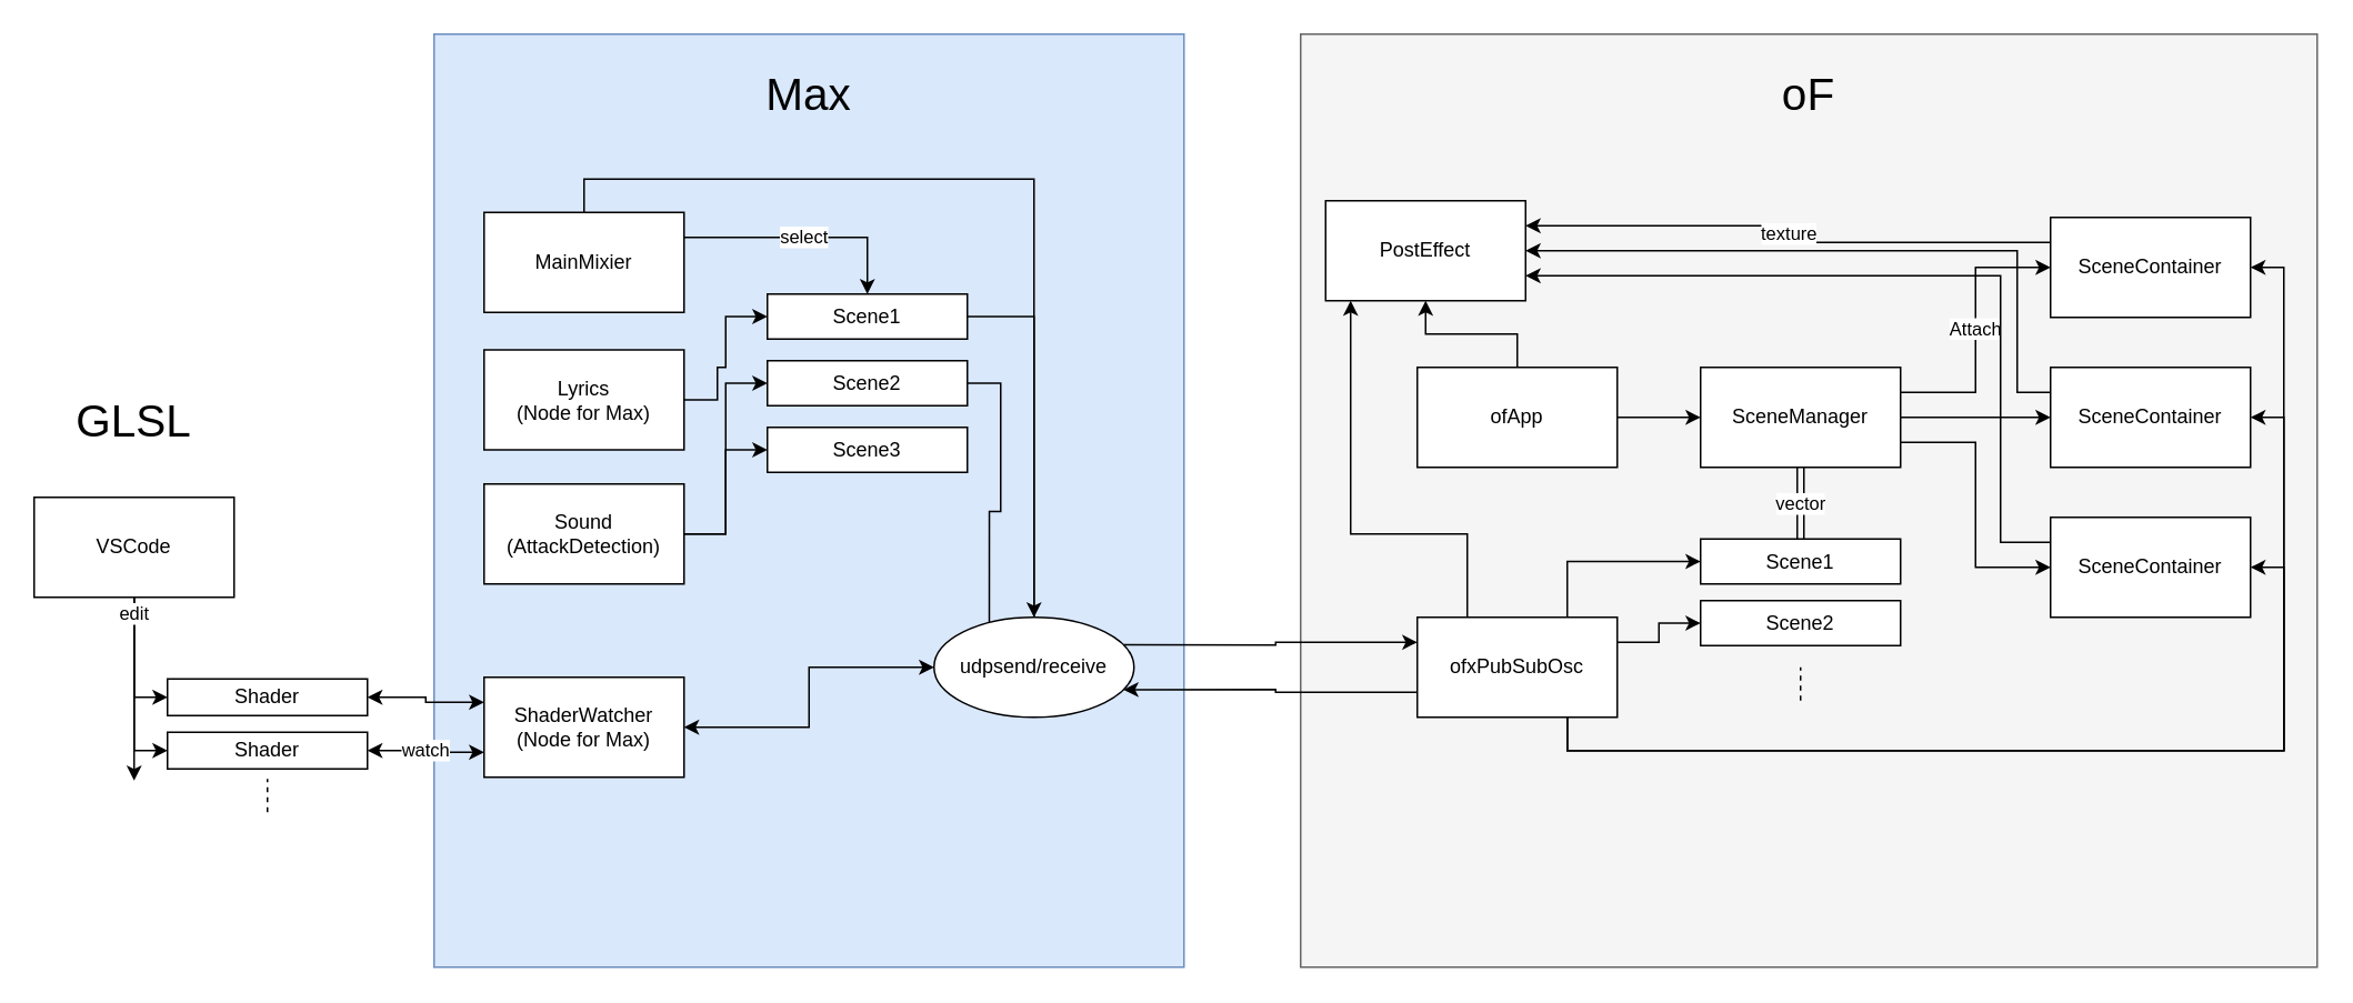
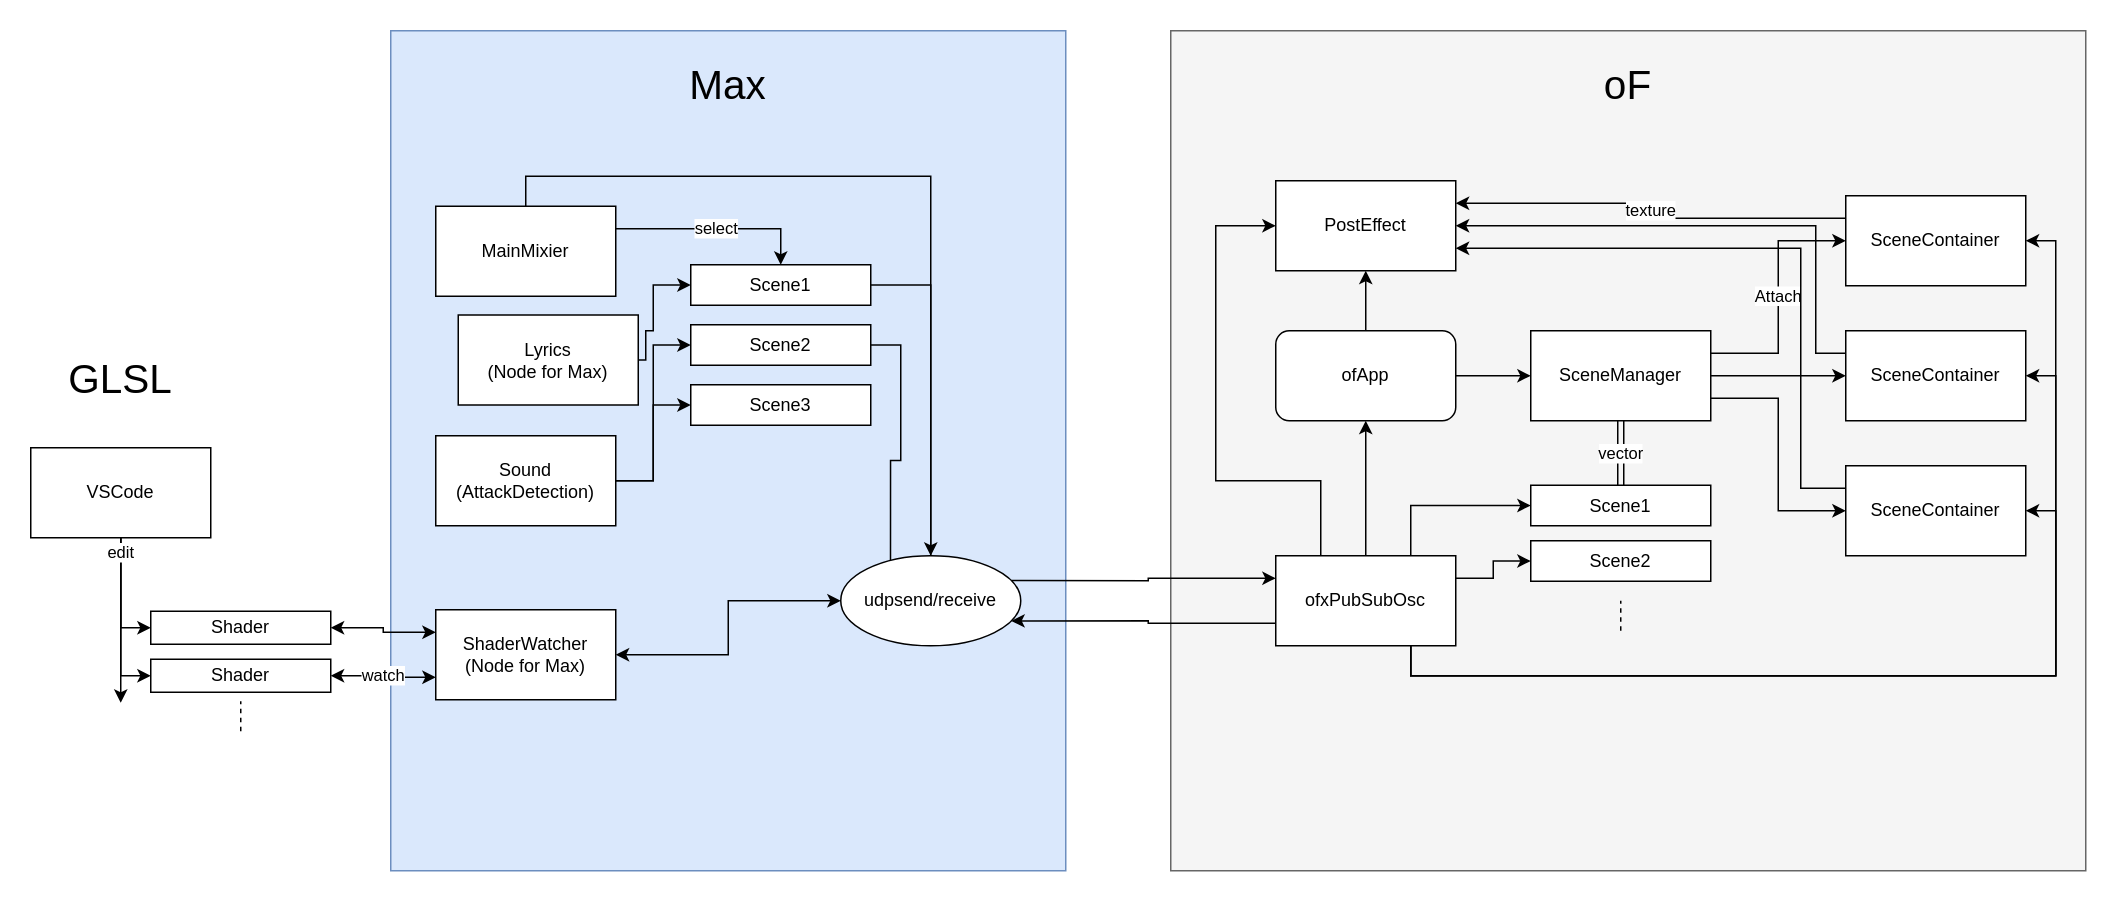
  <mxCell id="0" />
  <mxCell id="1" parent="0" />
  <mxCell id="2" value="" style="rounded=0;whiteSpace=wrap;html=1;fillColor=#dae8fc;strokeColor=#6c8ebf;" vertex="1" parent="1"><mxGeometry x="260" y="20" width="450" height="560" as="geometry" /></mxCell>
  <mxCell id="3" value="" style="rounded=0;whiteSpace=wrap;html=1;fillColor=#f5f5f5;strokeColor=#666666;fontColor=#333333;" vertex="1" parent="1"><mxGeometry x="780" y="20" width="610" height="560" as="geometry" /></mxCell>
  <mxCell id="4" style="edgeStyle=orthogonalEdgeStyle;rounded=0;orthogonalLoop=1;jettySize=auto;html=1;exitX=1;exitY=0.5;exitDx=0;exitDy=0;startArrow=none;startFill=0;endArrow=classic;endFill=1;entryX=0;entryY=0.5;entryDx=0;entryDy=0;" edge="1" parent="1" source="6" target="39"><mxGeometry relative="1" as="geometry"><mxPoint x="450" y="240" as="targetPoint" /></mxGeometry></mxCell>
  <mxCell id="5" style="edgeStyle=orthogonalEdgeStyle;rounded=0;orthogonalLoop=1;jettySize=auto;html=1;exitX=1;exitY=0.5;exitDx=0;exitDy=0;entryX=0;entryY=0.5;entryDx=0;entryDy=0;startArrow=none;startFill=0;endArrow=classic;endFill=1;" edge="1" parent="1" source="6" target="56"><mxGeometry relative="1" as="geometry" /></mxCell>
  <mxCell id="6" value="Sound&lt;br&gt;(AttackDetection)&lt;br&gt;" style="rounded=0;whiteSpace=wrap;html=1;" vertex="1" parent="1"><mxGeometry x="290" y="290" width="120" height="60" as="geometry" /></mxCell>
  <mxCell id="7" style="edgeStyle=orthogonalEdgeStyle;rounded=0;orthogonalLoop=1;jettySize=auto;html=1;exitX=0.5;exitY=0;exitDx=0;exitDy=0;startArrow=none;startFill=0;" edge="1" parent="1" source="9" target="47"><mxGeometry relative="1" as="geometry" /></mxCell>
  <mxCell id="8" value="select" style="edgeStyle=orthogonalEdgeStyle;rounded=0;orthogonalLoop=1;jettySize=auto;html=1;exitX=1;exitY=0.25;exitDx=0;exitDy=0;entryX=0.5;entryY=0;entryDx=0;entryDy=0;startArrow=none;startFill=0;endArrow=classic;endFill=1;" edge="1" parent="1" source="9" target="37"><mxGeometry relative="1" as="geometry" /></mxCell>
- <mxCell id="9" value="MainMixier" style="rounded=0;whiteSpace=wrap;html=1;" vertex="1" parent="1"><mxGeometry x="290" y="127" width="120" height="60" as="geometry" /></mxCell>
+ <mxCell id="9" value="MainMixier" style="rounded=0;whiteSpace=wrap;html=1;" vertex="1" parent="1"><mxGeometry x="290" y="137" width="120" height="60" as="geometry" /></mxCell>
  <mxCell id="10" value="Attach" style="edgeStyle=orthogonalEdgeStyle;rounded=0;orthogonalLoop=1;jettySize=auto;html=1;exitX=1;exitY=0.25;exitDx=0;exitDy=0;entryX=0;entryY=0.5;entryDx=0;entryDy=0;" edge="1" parent="1" source="14" target="16"><mxGeometry relative="1" as="geometry" /></mxCell>
  <mxCell id="11" style="edgeStyle=orthogonalEdgeStyle;rounded=0;orthogonalLoop=1;jettySize=auto;html=1;exitX=1;exitY=0.5;exitDx=0;exitDy=0;" edge="1" parent="1" source="14" target="18"><mxGeometry relative="1" as="geometry" /></mxCell>
  <mxCell id="12" style="edgeStyle=orthogonalEdgeStyle;rounded=0;orthogonalLoop=1;jettySize=auto;html=1;exitX=1;exitY=0.75;exitDx=0;exitDy=0;entryX=0;entryY=0.5;entryDx=0;entryDy=0;" edge="1" parent="1" source="14" target="20"><mxGeometry relative="1" as="geometry" /></mxCell>
  <mxCell id="13" value="vector" style="edgeStyle=orthogonalEdgeStyle;rounded=0;orthogonalLoop=1;jettySize=auto;html=1;exitX=0.5;exitY=1;exitDx=0;exitDy=0;shape=link;" edge="1" parent="1" source="14" target="24"><mxGeometry relative="1" as="geometry" /></mxCell>
  <mxCell id="14" value="SceneManager&lt;br&gt;" style="rounded=0;whiteSpace=wrap;html=1;" vertex="1" parent="1"><mxGeometry x="1020" y="220" width="120" height="60" as="geometry" /></mxCell>
  <mxCell id="15" value="texture" style="edgeStyle=orthogonalEdgeStyle;rounded=0;orthogonalLoop=1;jettySize=auto;html=1;exitX=0;exitY=0.25;exitDx=0;exitDy=0;entryX=1;entryY=0.25;entryDx=0;entryDy=0;" edge="1" parent="1" source="16" target="45"><mxGeometry relative="1" as="geometry" /></mxCell>
  <mxCell id="16" value="SceneContainer" style="rounded=0;whiteSpace=wrap;html=1;" vertex="1" parent="1"><mxGeometry x="1230" y="130" width="120" height="60" as="geometry" /></mxCell>
  <mxCell id="17" style="edgeStyle=orthogonalEdgeStyle;rounded=0;orthogonalLoop=1;jettySize=auto;html=1;exitX=0;exitY=0.25;exitDx=0;exitDy=0;entryX=1;entryY=0.5;entryDx=0;entryDy=0;" edge="1" parent="1" source="18" target="45"><mxGeometry relative="1" as="geometry"><Array as="points"><mxPoint x="1210" y="235" /><mxPoint x="1210" y="150" /></Array></mxGeometry></mxCell>
  <mxCell id="18" value="SceneContainer" style="rounded=0;whiteSpace=wrap;html=1;" vertex="1" parent="1"><mxGeometry x="1230" y="220" width="120" height="60" as="geometry" /></mxCell>
  <mxCell id="19" style="edgeStyle=orthogonalEdgeStyle;rounded=0;orthogonalLoop=1;jettySize=auto;html=1;exitX=0;exitY=0.25;exitDx=0;exitDy=0;entryX=1;entryY=0.75;entryDx=0;entryDy=0;" edge="1" parent="1" source="20" target="45"><mxGeometry relative="1" as="geometry"><Array as="points"><mxPoint x="1200" y="325" /><mxPoint x="1200" y="165" /></Array></mxGeometry></mxCell>
  <mxCell id="20" value="SceneContainer" style="rounded=0;whiteSpace=wrap;html=1;" vertex="1" parent="1"><mxGeometry x="1230" y="310" width="120" height="60" as="geometry" /></mxCell>
  <mxCell id="21" style="edgeStyle=orthogonalEdgeStyle;rounded=0;orthogonalLoop=1;jettySize=auto;html=1;exitX=1;exitY=0.5;exitDx=0;exitDy=0;" edge="1" parent="1" source="23" target="14"><mxGeometry relative="1" as="geometry" /></mxCell>
  <mxCell id="22" style="edgeStyle=orthogonalEdgeStyle;rounded=0;orthogonalLoop=1;jettySize=auto;html=1;exitX=0.5;exitY=0;exitDx=0;exitDy=0;entryX=0.5;entryY=1;entryDx=0;entryDy=0;" edge="1" parent="1" source="23" target="45"><mxGeometry relative="1" as="geometry" /></mxCell>
- <mxCell id="23" value="ofApp" style="rounded=0;whiteSpace=wrap;html=1;" vertex="1" parent="1"><mxGeometry x="850" y="220" width="120" height="60" as="geometry" /></mxCell>
+ <mxCell id="23" value="ofApp" style="whiteSpace=wrap;html=1;rounded=1;" vertex="1" parent="1"><mxGeometry x="850" y="220" width="120" height="60" as="geometry" /></mxCell>
  <mxCell id="24" value="Scene1" style="rounded=0;whiteSpace=wrap;html=1;" vertex="1" parent="1"><mxGeometry x="1020" y="323" width="120" height="27" as="geometry" /></mxCell>
  <mxCell id="25" value="" style="endArrow=none;dashed=1;html=1;" edge="1" parent="1"><mxGeometry width="50" height="50" relative="1" as="geometry"><mxPoint x="1080" y="420" as="sourcePoint" /><mxPoint x="1080" y="400" as="targetPoint" /></mxGeometry></mxCell>
  <mxCell id="26" value="Scene2" style="rounded=0;whiteSpace=wrap;html=1;" vertex="1" parent="1"><mxGeometry x="1020" y="360" width="120" height="27" as="geometry" /></mxCell>
+ <mxCell id="27" style="edgeStyle=orthogonalEdgeStyle;rounded=0;orthogonalLoop=1;jettySize=auto;html=1;exitX=0.5;exitY=0;exitDx=0;exitDy=0;" edge="1" parent="1" source="35" target="23"><mxGeometry relative="1" as="geometry" /></mxCell>
  <mxCell id="28" style="edgeStyle=orthogonalEdgeStyle;rounded=0;orthogonalLoop=1;jettySize=auto;html=1;exitX=0.75;exitY=0;exitDx=0;exitDy=0;entryX=0;entryY=0.5;entryDx=0;entryDy=0;" edge="1" parent="1" source="35" target="24"><mxGeometry relative="1" as="geometry" /></mxCell>
  <mxCell id="29" style="edgeStyle=orthogonalEdgeStyle;rounded=0;orthogonalLoop=1;jettySize=auto;html=1;exitX=1;exitY=0.25;exitDx=0;exitDy=0;entryX=0;entryY=0.5;entryDx=0;entryDy=0;" edge="1" parent="1" source="35" target="26"><mxGeometry relative="1" as="geometry" /></mxCell>
  <mxCell id="30" style="edgeStyle=orthogonalEdgeStyle;rounded=0;orthogonalLoop=1;jettySize=auto;html=1;exitX=0.75;exitY=1;exitDx=0;exitDy=0;entryX=1;entryY=0.5;entryDx=0;entryDy=0;" edge="1" parent="1" source="35" target="20"><mxGeometry relative="1" as="geometry" /></mxCell>
  <mxCell id="31" style="edgeStyle=orthogonalEdgeStyle;rounded=0;orthogonalLoop=1;jettySize=auto;html=1;exitX=0.75;exitY=1;exitDx=0;exitDy=0;entryX=1;entryY=0.5;entryDx=0;entryDy=0;" edge="1" parent="1" source="35" target="16"><mxGeometry relative="1" as="geometry" /></mxCell>
  <mxCell id="32" style="edgeStyle=orthogonalEdgeStyle;rounded=0;orthogonalLoop=1;jettySize=auto;html=1;exitX=0.75;exitY=1;exitDx=0;exitDy=0;entryX=1;entryY=0.5;entryDx=0;entryDy=0;" edge="1" parent="1" source="35" target="18"><mxGeometry relative="1" as="geometry" /></mxCell>
  <mxCell id="33" style="edgeStyle=orthogonalEdgeStyle;rounded=0;orthogonalLoop=1;jettySize=auto;html=1;exitX=0.25;exitY=0;exitDx=0;exitDy=0;" edge="1" parent="1" source="35" target="45"><mxGeometry relative="1" as="geometry"><Array as="points"><mxPoint x="880" y="320" /><mxPoint x="810" y="320" /><mxPoint x="810" y="150" /></Array></mxGeometry></mxCell>
  <mxCell id="34" style="edgeStyle=orthogonalEdgeStyle;rounded=0;orthogonalLoop=1;jettySize=auto;html=1;exitX=0;exitY=0.75;exitDx=0;exitDy=0;entryX=1;entryY=0.75;entryDx=0;entryDy=0;" edge="1" parent="1" source="35" target="47"><mxGeometry relative="1" as="geometry" /></mxCell>
  <mxCell id="35" value="ofxPubSubOsc" style="rounded=0;whiteSpace=wrap;html=1;" vertex="1" parent="1"><mxGeometry x="850" y="370" width="120" height="60" as="geometry" /></mxCell>
  <mxCell id="36" style="edgeStyle=orthogonalEdgeStyle;rounded=0;orthogonalLoop=1;jettySize=auto;html=1;exitX=1;exitY=0.5;exitDx=0;exitDy=0;entryX=0.5;entryY=0;entryDx=0;entryDy=0;startArrow=none;startFill=0;endArrow=none;endFill=0;" edge="1" parent="1" source="37" target="47"><mxGeometry relative="1" as="geometry" /></mxCell>
  <mxCell id="37" value="Scene1" style="rounded=0;whiteSpace=wrap;html=1;" vertex="1" parent="1"><mxGeometry x="460" y="176" width="120" height="27" as="geometry" /></mxCell>
  <mxCell id="38" style="edgeStyle=orthogonalEdgeStyle;rounded=0;orthogonalLoop=1;jettySize=auto;html=1;exitX=1;exitY=0.5;exitDx=0;exitDy=0;entryX=0.25;entryY=0;entryDx=0;entryDy=0;startArrow=none;startFill=0;endArrow=none;endFill=0;" edge="1" parent="1" source="39" target="47"><mxGeometry relative="1" as="geometry" /></mxCell>
  <mxCell id="39" value="Scene2" style="rounded=0;whiteSpace=wrap;html=1;" vertex="1" parent="1"><mxGeometry x="460" y="216" width="120" height="27" as="geometry" /></mxCell>
  <mxCell id="40" style="edgeStyle=orthogonalEdgeStyle;rounded=0;orthogonalLoop=1;jettySize=auto;html=1;exitX=0.5;exitY=1;exitDx=0;exitDy=0;entryX=0;entryY=0.5;entryDx=0;entryDy=0;" edge="1" parent="1" source="43" target="44"><mxGeometry relative="1" as="geometry" /></mxCell>
  <mxCell id="41" style="edgeStyle=orthogonalEdgeStyle;rounded=0;orthogonalLoop=1;jettySize=auto;html=1;exitX=0.5;exitY=1;exitDx=0;exitDy=0;entryX=0;entryY=0.5;entryDx=0;entryDy=0;" edge="1" parent="1" source="43" target="48"><mxGeometry relative="1" as="geometry" /></mxCell>
  <mxCell id="42" value="edit" style="edgeStyle=orthogonalEdgeStyle;rounded=0;orthogonalLoop=1;jettySize=auto;html=1;exitX=0.5;exitY=1;exitDx=0;exitDy=0;" edge="1" parent="1" source="43"><mxGeometry x="-0.818" relative="1" as="geometry"><mxPoint x="80" y="468" as="targetPoint" /><mxPoint as="offset" /></mxGeometry></mxCell>
  <mxCell id="43" value="VSCode" style="rounded=0;whiteSpace=wrap;html=1;" vertex="1" parent="1"><mxGeometry x="20" y="298" width="120" height="60" as="geometry" /></mxCell>
  <mxCell id="44" value="Shader" style="rounded=0;whiteSpace=wrap;html=1;" vertex="1" parent="1"><mxGeometry x="100" y="407" width="120" height="22" as="geometry" /></mxCell>
- <mxCell id="45" value="PostEffect" style="rounded=0;whiteSpace=wrap;html=1;" vertex="1" parent="1"><mxGeometry x="795" y="120" width="120" height="60" as="geometry" /></mxCell>
+ <mxCell id="45" value="PostEffect" style="rounded=0;whiteSpace=wrap;html=1;" vertex="1" parent="1"><mxGeometry x="850" y="120" width="120" height="60" as="geometry" /></mxCell>
  <mxCell id="46" style="edgeStyle=orthogonalEdgeStyle;rounded=0;orthogonalLoop=1;jettySize=auto;html=1;exitX=1;exitY=0.25;exitDx=0;exitDy=0;entryX=0;entryY=0.25;entryDx=0;entryDy=0;" edge="1" parent="1" source="47" target="35"><mxGeometry relative="1" as="geometry" /></mxCell>
  <mxCell id="47" value="udpsend/receive" style="ellipse;whiteSpace=wrap;html=1;" vertex="1" parent="1"><mxGeometry x="560" y="370" width="120" height="60" as="geometry" /></mxCell>
  <mxCell id="48" value="Shader" style="rounded=0;whiteSpace=wrap;html=1;" vertex="1" parent="1"><mxGeometry x="100" y="439" width="120" height="22" as="geometry" /></mxCell>
  <mxCell id="49" value="" style="endArrow=none;dashed=1;html=1;" edge="1" parent="1"><mxGeometry width="50" height="50" relative="1" as="geometry"><mxPoint x="160" y="487" as="sourcePoint" /><mxPoint x="160" y="467" as="targetPoint" /></mxGeometry></mxCell>
  <mxCell id="50" style="edgeStyle=orthogonalEdgeStyle;rounded=0;orthogonalLoop=1;jettySize=auto;html=1;exitX=0;exitY=0.25;exitDx=0;exitDy=0;entryX=1;entryY=0.5;entryDx=0;entryDy=0;startArrow=classic;startFill=1;" edge="1" parent="1" source="53" target="44"><mxGeometry relative="1" as="geometry" /></mxCell>
  <mxCell id="51" value="watch" style="edgeStyle=orthogonalEdgeStyle;rounded=0;orthogonalLoop=1;jettySize=auto;html=1;exitX=0;exitY=0.75;exitDx=0;exitDy=0;startArrow=classic;startFill=1;" edge="1" parent="1" source="53" target="48"><mxGeometry relative="1" as="geometry" /></mxCell>
  <mxCell id="52" style="edgeStyle=orthogonalEdgeStyle;rounded=0;orthogonalLoop=1;jettySize=auto;html=1;exitX=1;exitY=0.5;exitDx=0;exitDy=0;startArrow=classic;startFill=1;" edge="1" parent="1" source="53" target="47"><mxGeometry relative="1" as="geometry" /></mxCell>
  <mxCell id="53" value="ShaderWatcher&lt;br&gt;(Node for Max)&lt;br&gt;" style="rounded=0;whiteSpace=wrap;html=1;" vertex="1" parent="1"><mxGeometry x="290" y="406" width="120" height="60" as="geometry" /></mxCell>
  <mxCell id="54" style="edgeStyle=orthogonalEdgeStyle;rounded=0;orthogonalLoop=1;jettySize=auto;html=1;exitX=1;exitY=0.5;exitDx=0;exitDy=0;entryX=0;entryY=0.5;entryDx=0;entryDy=0;startArrow=none;startFill=0;endArrow=classic;endFill=1;" edge="1" parent="1" source="55" target="37"><mxGeometry relative="1" as="geometry"><Array as="points"><mxPoint x="430" y="240" /><mxPoint x="430" y="220" /><mxPoint x="435" y="220" /><mxPoint x="435" y="190" /></Array></mxGeometry></mxCell>
- <mxCell id="55" value="Lyrics&lt;br&gt;(Node for Max)&lt;br&gt;" style="rounded=0;whiteSpace=wrap;html=1;" vertex="1" parent="1"><mxGeometry x="290" y="209.5" width="120" height="60" as="geometry" /></mxCell>
+ <mxCell id="55" value="Lyrics&lt;br&gt;(Node for Max)&lt;br&gt;" style="rounded=0;whiteSpace=wrap;html=1;" vertex="1" parent="1"><mxGeometry x="305" y="209.5" width="120" height="60" as="geometry" /></mxCell>
  <mxCell id="56" value="Scene3" style="rounded=0;whiteSpace=wrap;html=1;" vertex="1" parent="1"><mxGeometry x="460" y="256" width="120" height="27" as="geometry" /></mxCell>
  <mxCell id="57" value="&lt;font style=&quot;font-size: 27px&quot;&gt;oF&lt;/font&gt;" style="text;html=1;strokeColor=none;fillColor=none;align=center;verticalAlign=middle;whiteSpace=wrap;rounded=0;" vertex="1" parent="1"><mxGeometry x="1065" y="47" width="40" height="20" as="geometry" /></mxCell>
  <mxCell id="58" value="&lt;font style=&quot;font-size: 27px&quot;&gt;Max&lt;/font&gt;" style="text;html=1;strokeColor=none;fillColor=none;align=center;verticalAlign=middle;whiteSpace=wrap;rounded=0;" vertex="1" parent="1"><mxGeometry x="465" y="47" width="40" height="20" as="geometry" /></mxCell>
  <mxCell id="59" value="&lt;font style=&quot;font-size: 27px&quot;&gt;GLSL&lt;/font&gt;" style="text;html=1;strokeColor=none;fillColor=none;align=center;verticalAlign=middle;whiteSpace=wrap;rounded=0;" vertex="1" parent="1"><mxGeometry x="60" y="243" width="40" height="20" as="geometry" /></mxCell>
